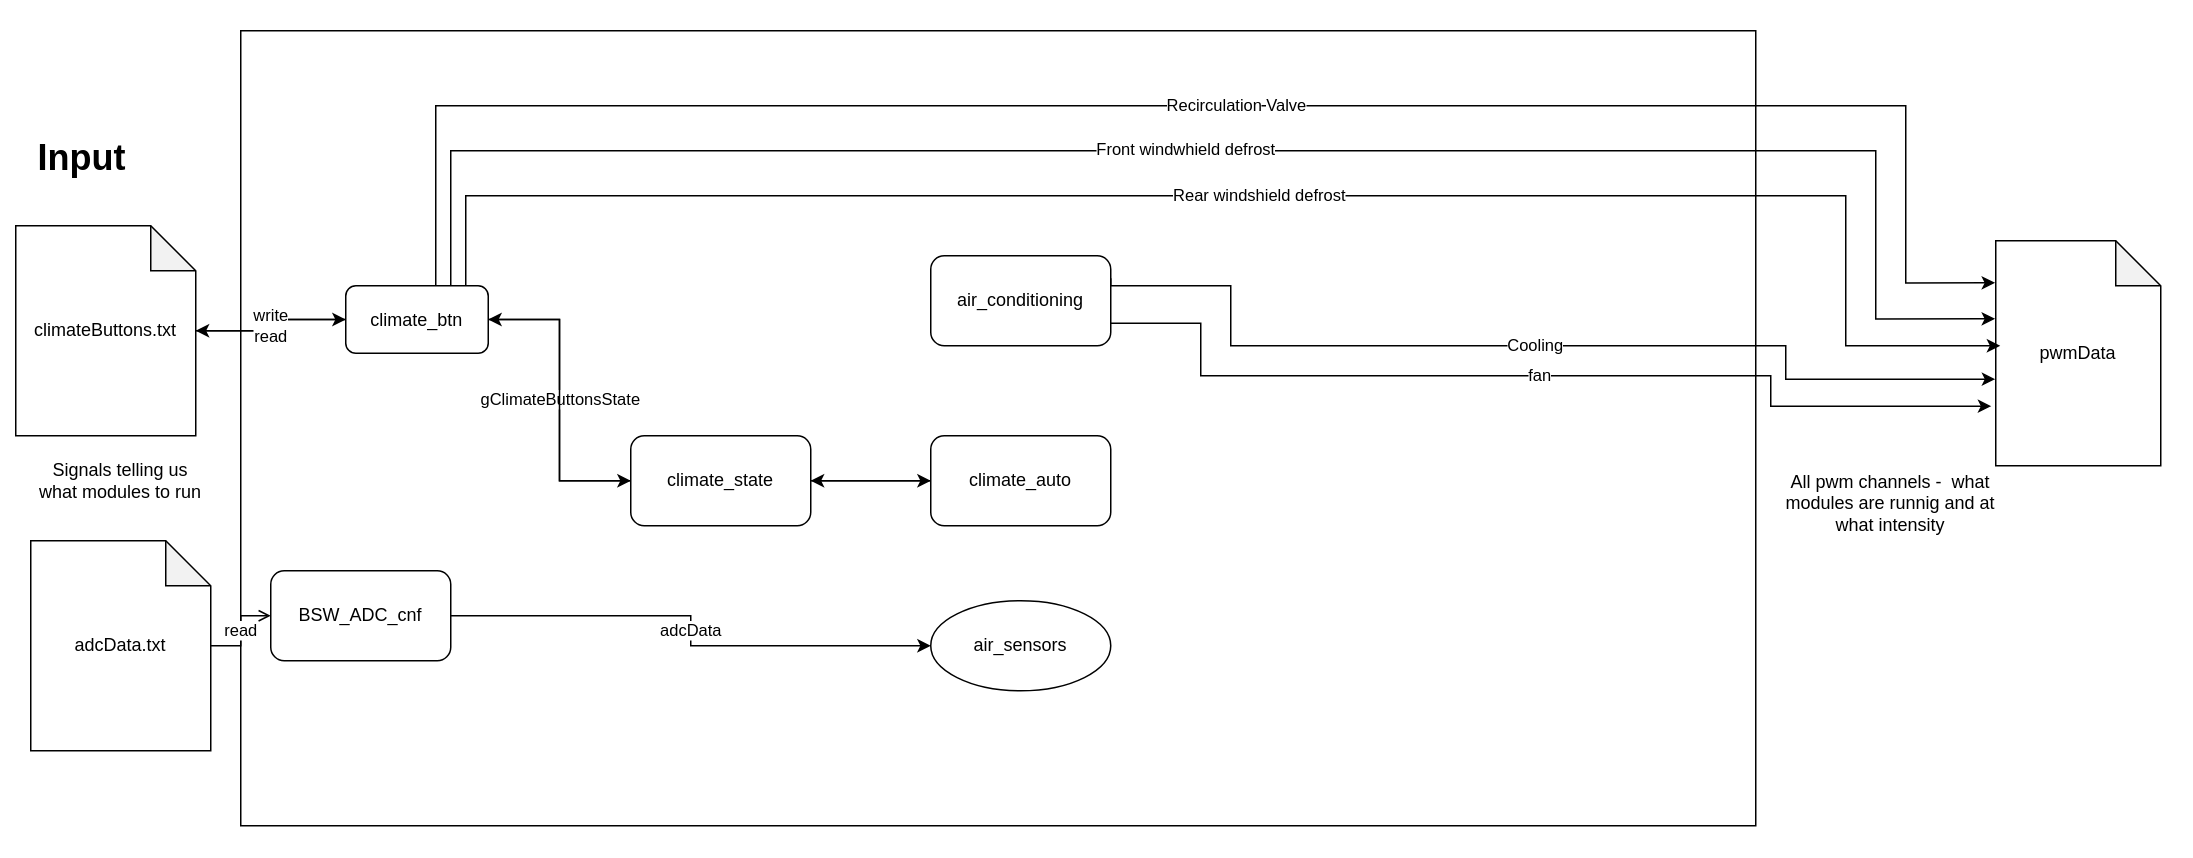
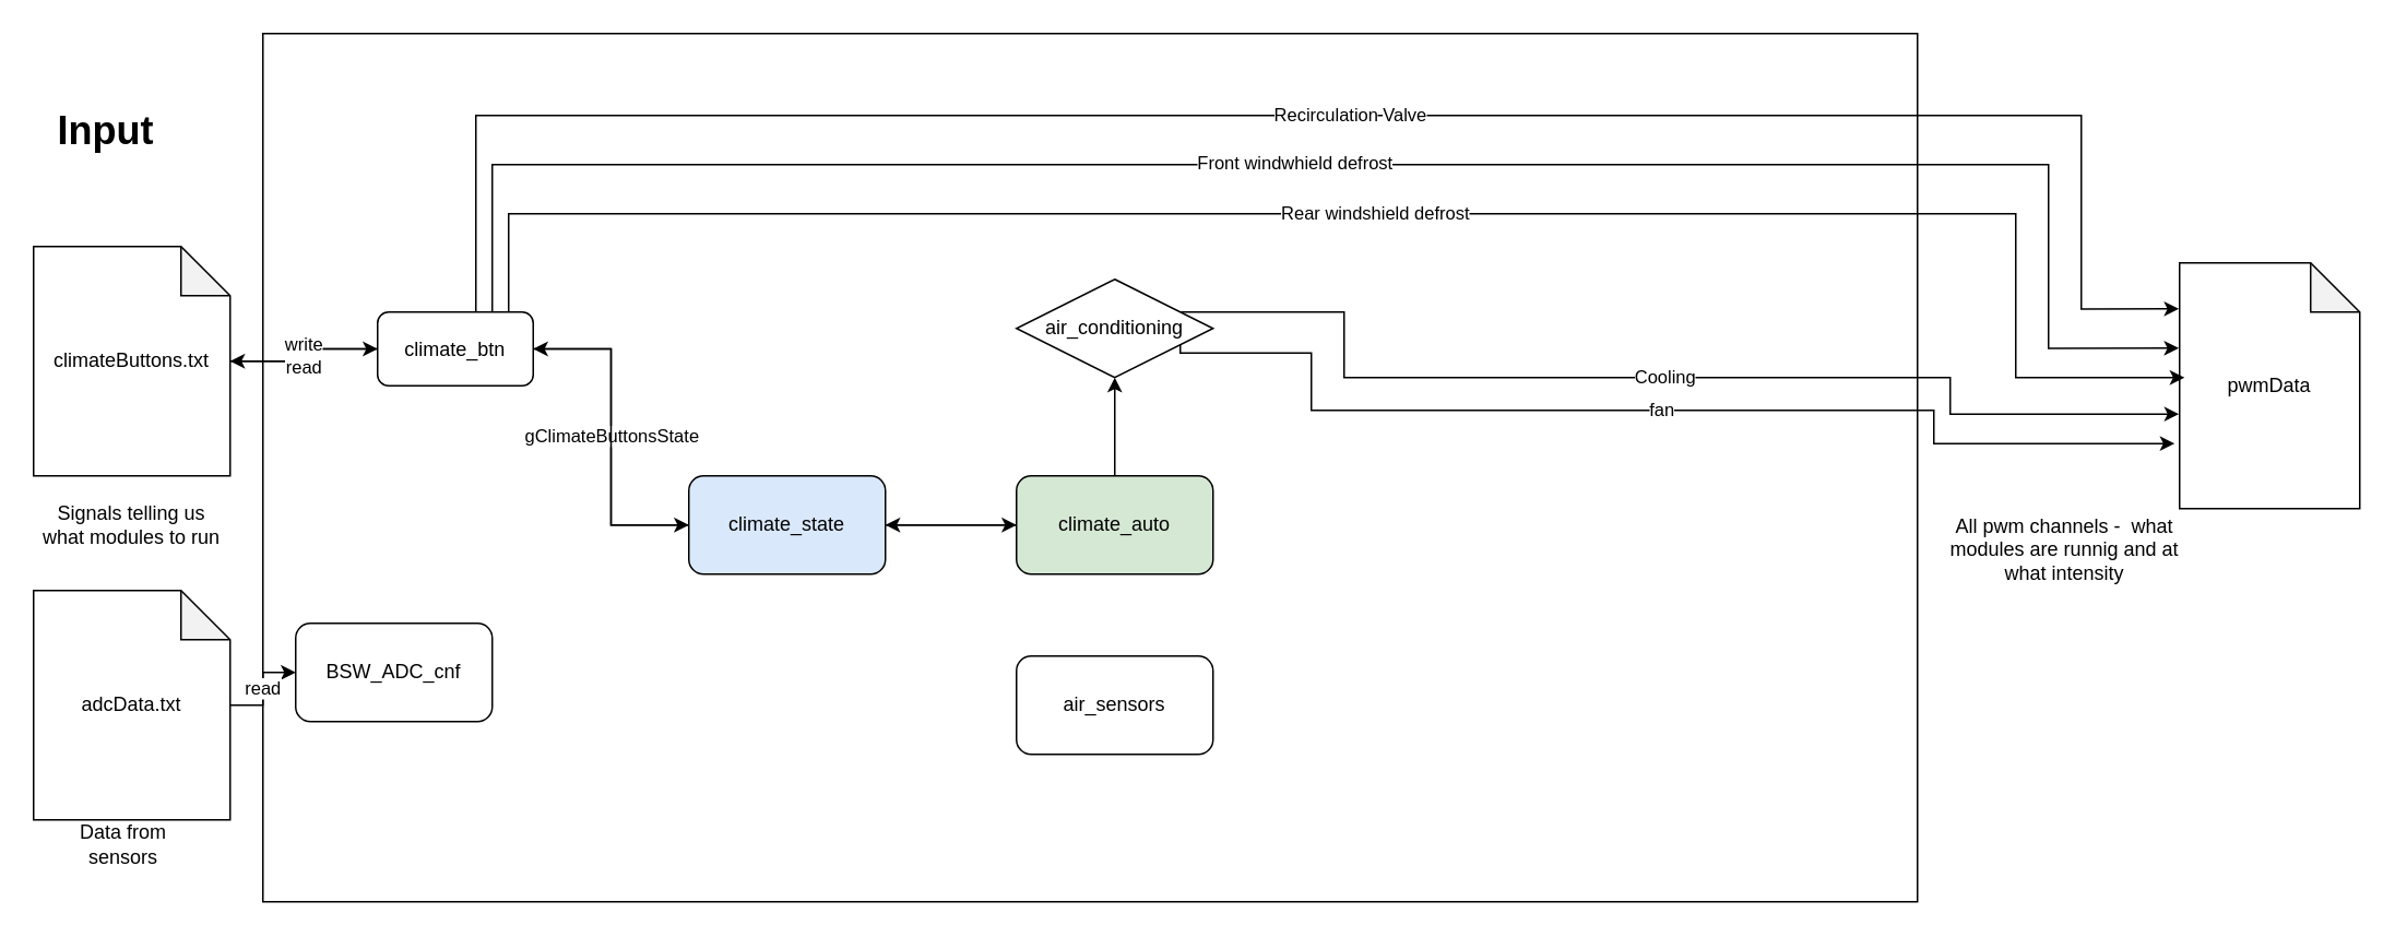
  <mxCell id="0" />
  <mxCell id="1" parent="0" />
  <mxCell id="2" value="" style="rounded=0;whiteSpace=wrap;html=1;" vertex="1" parent="1"><mxGeometry x="160" y="20" width="1010" height="530" as="geometry" /></mxCell>
  <mxCell id="3" style="edgeStyle=orthogonalEdgeStyle;rounded=0;orthogonalLoop=1;jettySize=auto;html=1;entryX=0;entryY=0.5;entryDx=0;entryDy=0;" edge="1" parent="1" source="4" target="20"><mxGeometry relative="1" as="geometry" /></mxCell>
- <mxCell id="4" value="climateButtons.txt" style="shape=note;whiteSpace=wrap;html=1;backgroundOutline=1;darkOpacity=0.05;" vertex="1" parent="1"><mxGeometry x="10" y="150" width="120" height="140" as="geometry" /></mxCell>
- <mxCell id="5" value="read" style="edgeStyle=orthogonalEdgeStyle;rounded=0;orthogonalLoop=1;jettySize=auto;html=1;entryX=0;entryY=0.5;entryDx=0;entryDy=0;endArrow=open;" edge="1" parent="1" source="6" target="22"><mxGeometry relative="1" as="geometry" /></mxCell>
+ <mxCell id="4" value="climateButtons.txt" style="shape=note;whiteSpace=wrap;html=1;backgroundOutline=1;darkOpacity=0.05;" vertex="1" parent="1"><mxGeometry x="20" y="150" width="120" height="140" as="geometry" /></mxCell>
+ <mxCell id="5" value="read" style="edgeStyle=orthogonalEdgeStyle;rounded=0;orthogonalLoop=1;jettySize=auto;html=1;entryX=0;entryY=0.5;entryDx=0;entryDy=0;" edge="1" parent="1" source="6" target="22"><mxGeometry relative="1" as="geometry" /></mxCell>
  <mxCell id="6" value="adcData.txt" style="shape=note;whiteSpace=wrap;html=1;backgroundOutline=1;darkOpacity=0.05;" vertex="1" parent="1"><mxGeometry x="20" y="360" width="120" height="140" as="geometry" /></mxCell>
  <mxCell id="7" value="pwmData" style="shape=note;whiteSpace=wrap;html=1;backgroundOutline=1;darkOpacity=0.05;" vertex="1" parent="1"><mxGeometry x="1330" y="160" width="110" height="150" as="geometry" /></mxCell>
  <mxCell id="8" value="Signals telling us what modules to run" style="text;html=1;strokeColor=none;fillColor=none;align=center;verticalAlign=middle;whiteSpace=wrap;rounded=0;" vertex="1" parent="1"><mxGeometry x="20" y="300" width="120" height="40" as="geometry" /></mxCell>
+ <mxCell id="9" value="Data from sensors" style="text;html=1;strokeColor=none;fillColor=none;align=center;verticalAlign=middle;whiteSpace=wrap;rounded=0;" vertex="1" parent="1"><mxGeometry x="30" y="500" width="90" height="30" as="geometry" /></mxCell>
  <mxCell id="10" value="All pwm channels -&amp;nbsp; what modules are runnig and at what intensity" style="text;html=1;strokeColor=none;fillColor=none;align=center;verticalAlign=middle;whiteSpace=wrap;rounded=0;" vertex="1" parent="1"><mxGeometry x="1180" y="300" width="160" height="70" as="geometry" /></mxCell>
- <mxCell id="11" value="&lt;h1&gt;Input&lt;/h1&gt;" style="text;html=1;strokeColor=none;fillColor=none;spacing=5;spacingTop=-20;whiteSpace=wrap;overflow=hidden;rounded=0;" vertex="1" parent="1"><mxGeometry x="20" y="85" width="100" height="50" as="geometry" /></mxCell>
+ <mxCell id="11" value="&lt;h1&gt;Input&lt;/h1&gt;" style="text;html=1;strokeColor=none;fillColor=none;spacing=5;spacingTop=-20;whiteSpace=wrap;overflow=hidden;rounded=0;" vertex="1" parent="1"><mxGeometry x="30" y="60" width="100" height="50" as="geometry" /></mxCell>
  <mxCell id="12" value="gClimateButtonsState" style="edgeStyle=orthogonalEdgeStyle;rounded=0;orthogonalLoop=1;jettySize=auto;html=1;entryX=0;entryY=0.5;entryDx=0;entryDy=0;" edge="1" parent="1" source="20" target="25"><mxGeometry relative="1" as="geometry" /></mxCell>
  <mxCell id="13" value="write&lt;br&gt;read" style="edgeStyle=orthogonalEdgeStyle;rounded=0;orthogonalLoop=1;jettySize=auto;html=1;" edge="1" parent="1" source="20" target="4"><mxGeometry relative="1" as="geometry" /></mxCell>
  <mxCell id="14" value="Recirculation" style="edgeStyle=orthogonalEdgeStyle;rounded=0;orthogonalLoop=1;jettySize=auto;html=1;entryX=-0.004;entryY=0.187;entryDx=0;entryDy=0;entryPerimeter=0;" edge="1" parent="1" source="20" target="7"><mxGeometry relative="1" as="geometry"><mxPoint x="1230" y="160" as="targetPoint" /><Array as="points"><mxPoint x="290" y="70" /><mxPoint x="1270" y="70" /><mxPoint x="1270" y="188" /></Array></mxGeometry></mxCell>
  <mxCell id="15" value="Valve" style="edgeLabel;html=1;align=center;verticalAlign=middle;resizable=0;points=[];" vertex="1" connectable="0" parent="14"><mxGeometry x="0.075" y="1" relative="1" as="geometry"><mxPoint x="-1" as="offset" /></mxGeometry></mxCell>
  <mxCell id="16" style="edgeStyle=orthogonalEdgeStyle;rounded=0;orthogonalLoop=1;jettySize=auto;html=1;entryX=-0.004;entryY=0.347;entryDx=0;entryDy=0;entryPerimeter=0;" edge="1" parent="1" source="20" target="7"><mxGeometry relative="1" as="geometry"><Array as="points"><mxPoint x="300" y="100" /><mxPoint x="1250" y="100" /><mxPoint x="1250" y="212" /></Array></mxGeometry></mxCell>
  <mxCell id="17" value="Front windwhield defrost" style="edgeLabel;html=1;align=center;verticalAlign=middle;resizable=0;points=[];" vertex="1" connectable="0" parent="16"><mxGeometry x="-0.059" y="2" relative="1" as="geometry"><mxPoint as="offset" /></mxGeometry></mxCell>
  <mxCell id="18" style="edgeStyle=orthogonalEdgeStyle;rounded=0;orthogonalLoop=1;jettySize=auto;html=1;" edge="1" parent="1" source="20"><mxGeometry relative="1" as="geometry"><mxPoint x="1333" y="230" as="targetPoint" /><Array as="points"><mxPoint x="310" y="130" /><mxPoint x="1230" y="130" /><mxPoint x="1230" y="230" /></Array></mxGeometry></mxCell>
  <mxCell id="19" value="Rear windshield defrost" style="edgeLabel;html=1;align=center;verticalAlign=middle;resizable=0;points=[];" vertex="1" connectable="0" parent="18"><mxGeometry x="-0.006" y="1" relative="1" as="geometry"><mxPoint as="offset" /></mxGeometry></mxCell>
  <mxCell id="20" value="climate_btn" style="rounded=1;whiteSpace=wrap;html=1;" vertex="1" parent="1"><mxGeometry x="230" y="190" width="95" height="45" as="geometry" /></mxCell>
- <mxCell id="21" value="adcData" style="edgeStyle=orthogonalEdgeStyle;rounded=0;orthogonalLoop=1;jettySize=auto;html=1;entryX=0;entryY=0.5;entryDx=0;entryDy=0;" edge="1" parent="1" source="22" target="26"><mxGeometry relative="1" as="geometry" /></mxCell>
  <mxCell id="22" value="BSW_ADC_cnf" style="rounded=1;whiteSpace=wrap;html=1;" vertex="1" parent="1"><mxGeometry x="180" y="380" width="120" height="60" as="geometry" /></mxCell>
  <mxCell id="23" style="edgeStyle=orthogonalEdgeStyle;rounded=0;orthogonalLoop=1;jettySize=auto;html=1;entryX=1;entryY=0.5;entryDx=0;entryDy=0;" edge="1" parent="1" source="25" target="20"><mxGeometry relative="1" as="geometry" /></mxCell>
  <mxCell id="24" style="edgeStyle=orthogonalEdgeStyle;rounded=0;orthogonalLoop=1;jettySize=auto;html=1;entryX=0;entryY=0.5;entryDx=0;entryDy=0;" edge="1" parent="1" source="25" target="32"><mxGeometry relative="1" as="geometry" /></mxCell>
- <mxCell id="25" value="climate_state" style="rounded=1;whiteSpace=wrap;html=1;" vertex="1" parent="1"><mxGeometry x="420" y="290" width="120" height="60" as="geometry" /></mxCell>
- <mxCell id="26" value="air_sensors" style="ellipse;whiteSpace=wrap;html=1;" vertex="1" parent="1"><mxGeometry x="620" y="400" width="120" height="60" as="geometry" /></mxCell>
+ <mxCell id="25" value="climate_state" style="rounded=1;whiteSpace=wrap;html=1;fillColor=#dae8fc;" vertex="1" parent="1"><mxGeometry x="420" y="290" width="120" height="60" as="geometry" /></mxCell>
+ <mxCell id="26" value="air_sensors" style="rounded=1;whiteSpace=wrap;html=1;" vertex="1" parent="1"><mxGeometry x="620" y="400" width="120" height="60" as="geometry" /></mxCell>
  <mxCell id="27" value="Cooling" style="edgeStyle=orthogonalEdgeStyle;rounded=0;orthogonalLoop=1;jettySize=auto;html=1;entryX=-0.003;entryY=0.615;entryDx=0;entryDy=0;entryPerimeter=0;exitX=1;exitY=0.25;exitDx=0;exitDy=0;" edge="1" parent="1" source="29" target="7"><mxGeometry relative="1" as="geometry"><mxPoint x="1210" y="159.95" as="targetPoint" /><Array as="points"><mxPoint x="740" y="190" /><mxPoint x="820" y="190" /><mxPoint x="820" y="230" /><mxPoint x="1190" y="230" /><mxPoint x="1190" y="252" /></Array></mxGeometry></mxCell>
  <mxCell id="28" value="fan" style="edgeStyle=orthogonalEdgeStyle;rounded=0;orthogonalLoop=1;jettySize=auto;html=1;entryX=-0.027;entryY=0.735;entryDx=0;entryDy=0;entryPerimeter=0;exitX=1;exitY=0.75;exitDx=0;exitDy=0;" edge="1" parent="1" source="29" target="7"><mxGeometry relative="1" as="geometry"><mxPoint x="1210" y="180.05" as="targetPoint" /><Array as="points"><mxPoint x="800" y="215" /><mxPoint x="800" y="250" /><mxPoint x="1180" y="250" /><mxPoint x="1180" y="270" /></Array></mxGeometry></mxCell>
- <mxCell id="29" value="air_conditioning" style="rounded=1;whiteSpace=wrap;html=1;" vertex="1" parent="1"><mxGeometry x="620" y="170" width="120" height="60" as="geometry" /></mxCell>
+ <mxCell id="29" value="air_conditioning" style="rhombus;whiteSpace=wrap;html=1;" vertex="1" parent="1"><mxGeometry x="620" y="170" width="120" height="60" as="geometry" /></mxCell>
  <mxCell id="30" style="edgeStyle=orthogonalEdgeStyle;rounded=0;orthogonalLoop=1;jettySize=auto;html=1;entryX=1;entryY=0.5;entryDx=0;entryDy=0;" edge="1" parent="1" source="32" target="25"><mxGeometry relative="1" as="geometry" /></mxCell>
- <mxCell id="32" value="climate_auto" style="rounded=1;whiteSpace=wrap;html=1;" vertex="1" parent="1"><mxGeometry x="620" y="290" width="120" height="60" as="geometry" /></mxCell>
+ <mxCell id="31" style="edgeStyle=orthogonalEdgeStyle;rounded=0;orthogonalLoop=1;jettySize=auto;html=1;entryX=0.5;entryY=1;entryDx=0;entryDy=0;" edge="1" parent="1" source="32" target="29"><mxGeometry relative="1" as="geometry" /></mxCell>
+ <mxCell id="32" value="climate_auto" style="rounded=1;whiteSpace=wrap;html=1;fillColor=#d5e8d4;" vertex="1" parent="1"><mxGeometry x="620" y="290" width="120" height="60" as="geometry" /></mxCell>
